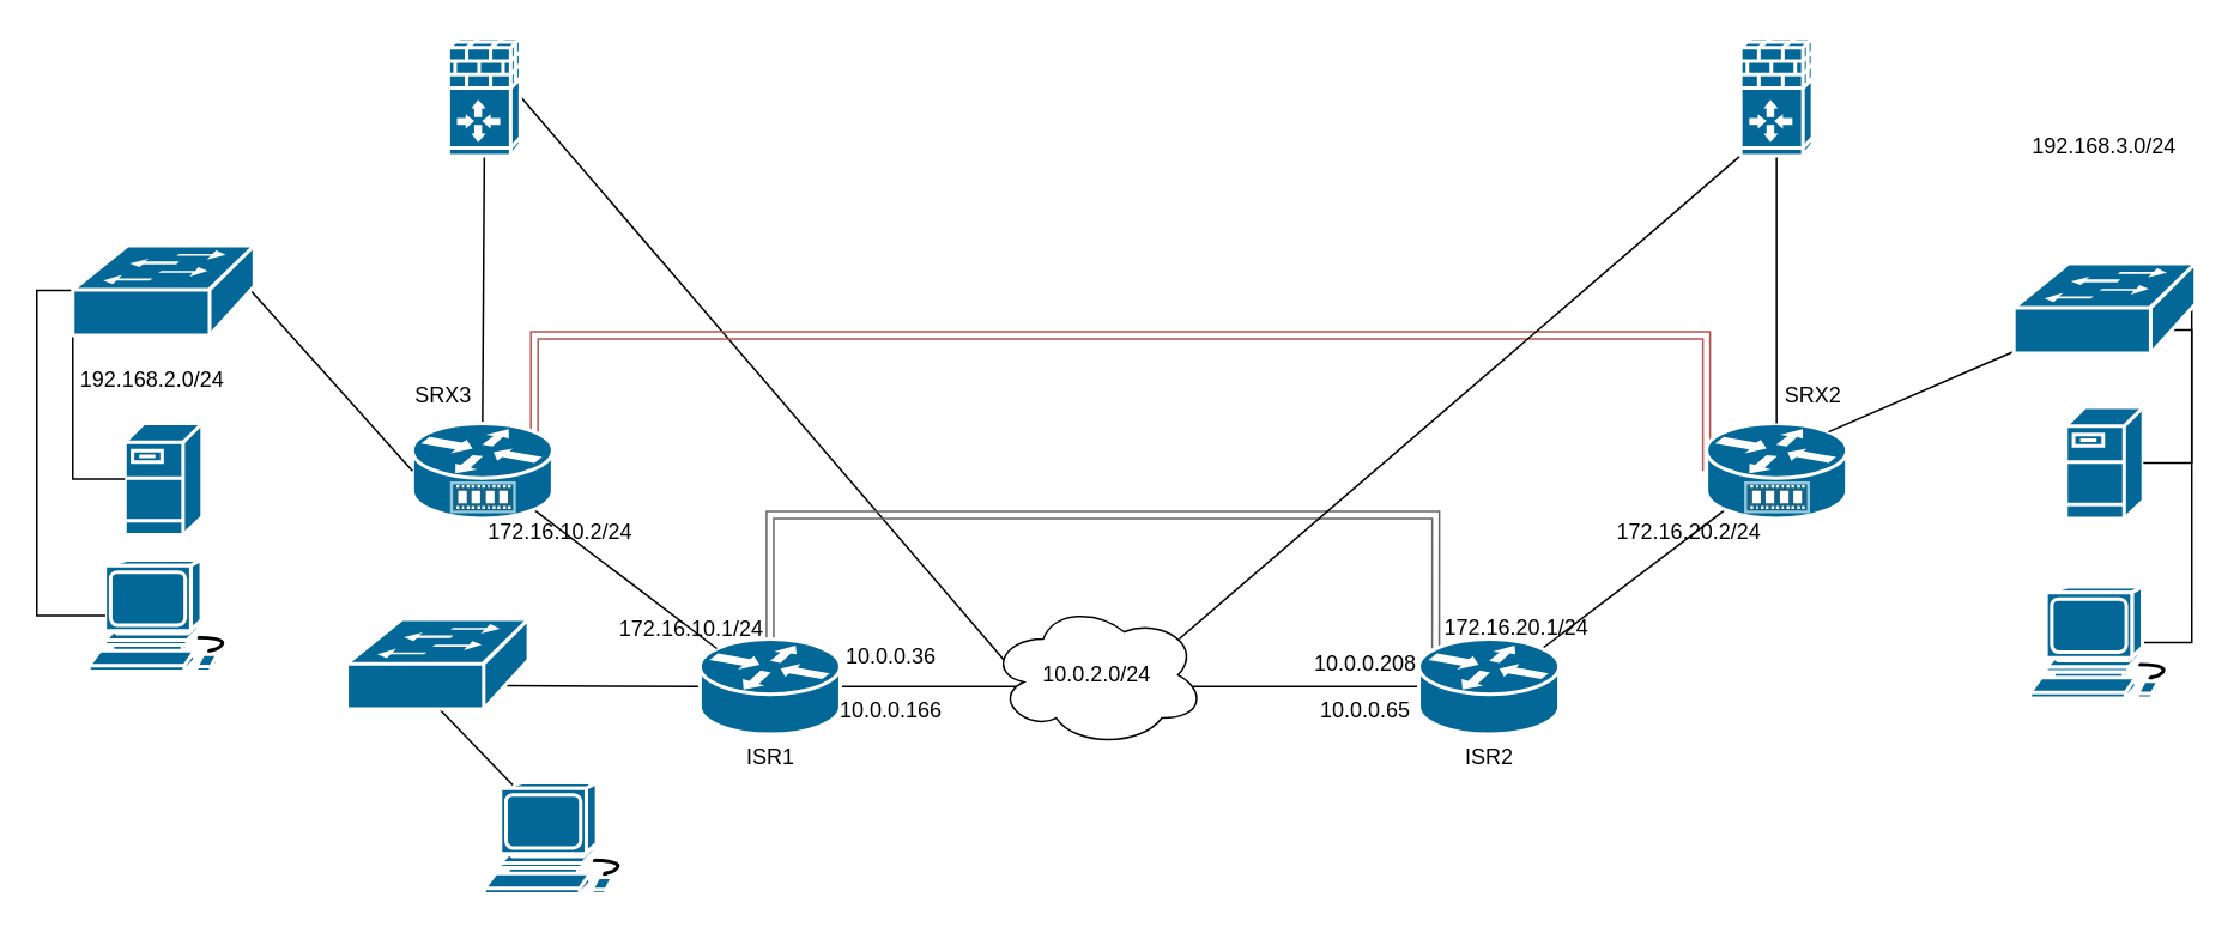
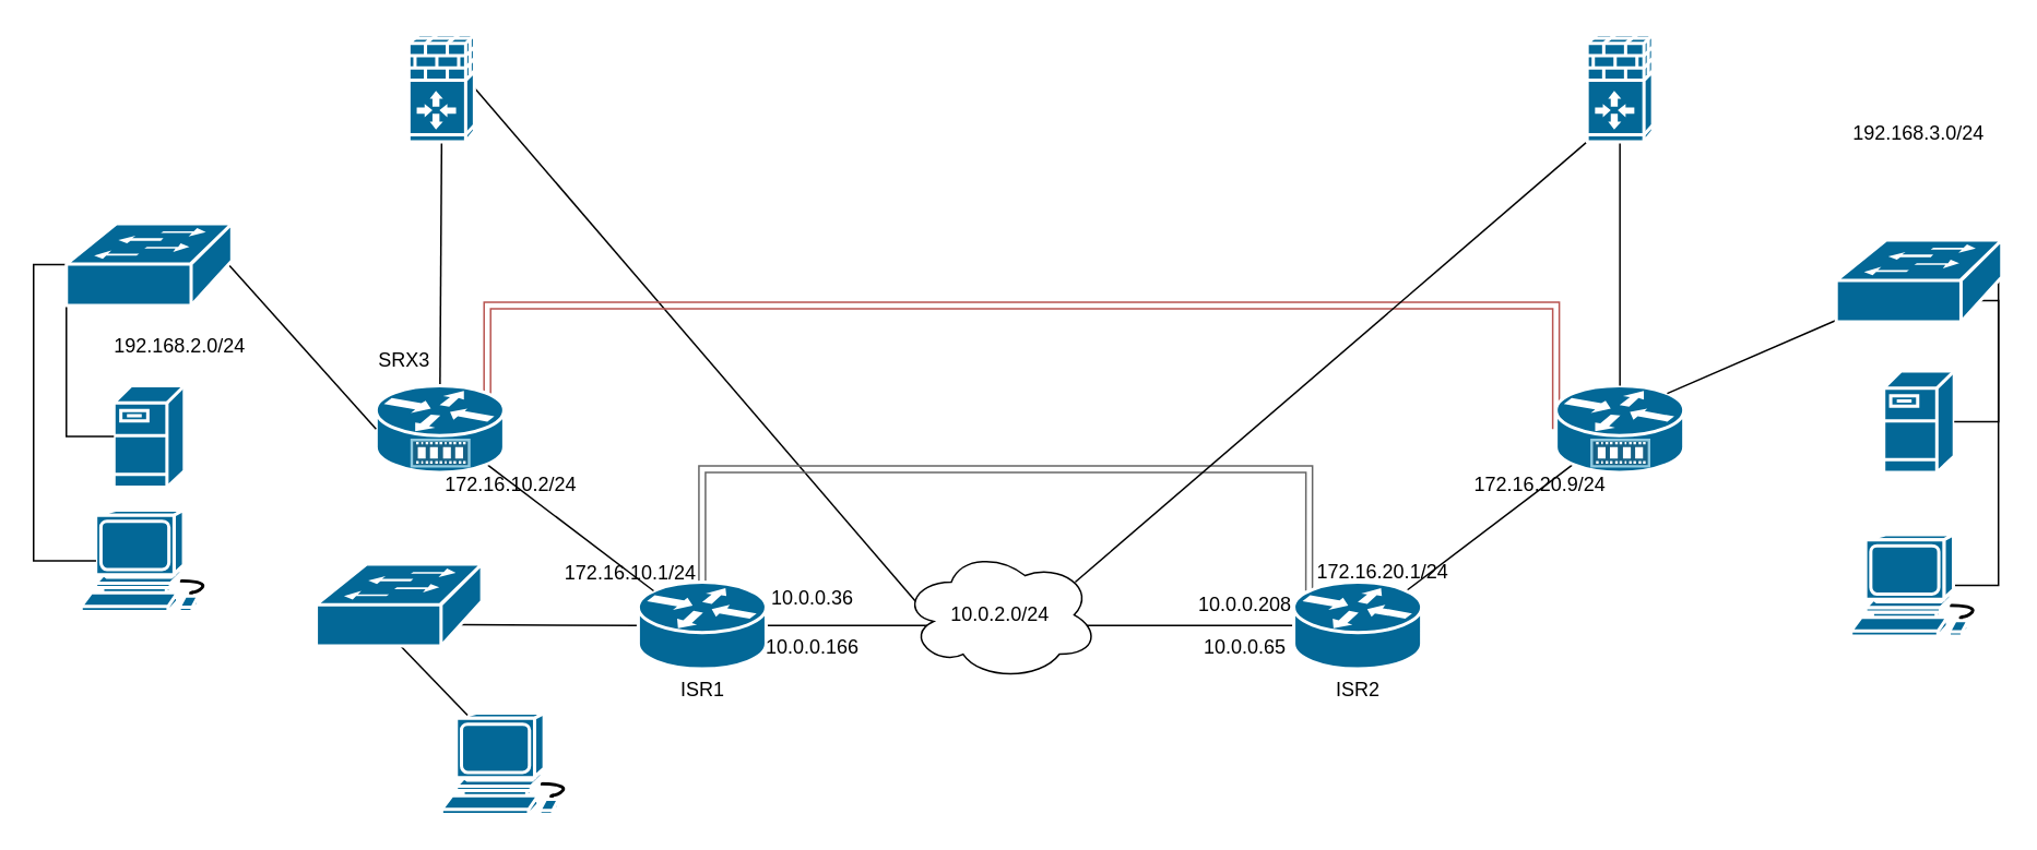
  <mxCell id="0" />
  <mxCell id="1" parent="0" />
  <mxCell id="2" style="edgeStyle=none;rounded=0;orthogonalLoop=1;jettySize=auto;html=1;exitX=1;exitY=0.5;exitDx=0;exitDy=0;exitPerimeter=0;entryX=0.07;entryY=0.4;entryDx=0;entryDy=0;entryPerimeter=0;endArrow=none;endFill=0;" edge="1" parent="1" source="4" target="17"><mxGeometry relative="1" as="geometry" /></mxCell>
  <mxCell id="3" style="edgeStyle=none;rounded=0;orthogonalLoop=1;jettySize=auto;html=1;exitX=0.5;exitY=1;exitDx=0;exitDy=0;exitPerimeter=0;entryX=0.5;entryY=0;entryDx=0;entryDy=0;entryPerimeter=0;endArrow=none;endFill=0;" edge="1" parent="1" source="4" target="15"><mxGeometry relative="1" as="geometry" /></mxCell>
  <mxCell id="4" value="" style="shape=mxgraph.cisco.security.ios_firewall;html=1;dashed=0;fillColor=#036897;strokeColor=#ffffff;strokeWidth=2;verticalLabelPosition=bottom;verticalAlign=top;rounded=0;shadow=0;comic=0;fontFamily=Verdana;fontSize=12;" parent="1" vertex="1"><mxGeometry x="249" y="20" width="40" height="66" as="geometry" /></mxCell>
  <mxCell id="5" style="edgeStyle=none;rounded=0;orthogonalLoop=1;jettySize=auto;html=1;exitX=1;exitY=0.5;exitDx=0;exitDy=0;exitPerimeter=0;entryX=0;entryY=0.5;entryDx=0;entryDy=0;entryPerimeter=0;endArrow=none;endFill=0;" edge="1" parent="1" source="8" target="10"><mxGeometry relative="1" as="geometry" /></mxCell>
  <mxCell id="6" style="edgeStyle=none;rounded=0;orthogonalLoop=1;jettySize=auto;html=1;exitX=0;exitY=0.5;exitDx=0;exitDy=0;exitPerimeter=0;entryX=0.87;entryY=0.74;entryDx=0;entryDy=0;entryPerimeter=0;endArrow=none;endFill=0;" edge="1" parent="1" source="8" target="33"><mxGeometry relative="1" as="geometry" /></mxCell>
  <mxCell id="7" style="edgeStyle=orthogonalEdgeStyle;shape=link;curved=1;rounded=0;orthogonalLoop=1;jettySize=auto;html=1;exitX=0.5;exitY=0;exitDx=0;exitDy=0;exitPerimeter=0;entryX=0.12;entryY=0.1;entryDx=0;entryDy=0;entryPerimeter=0;endArrow=none;endFill=0;fillColor=#f5f5f5;strokeColor=#666666;gradientColor=#b3b3b3;" edge="1" parent="1" source="8" target="10"><mxGeometry relative="1" as="geometry"><Array as="points"><mxPoint x="428" y="286" /><mxPoint x="798" y="286" /></Array></mxGeometry></mxCell>
  <mxCell id="8" value="" style="shape=mxgraph.cisco.routers.router;html=1;dashed=0;fillColor=#036897;strokeColor=#ffffff;strokeWidth=2;verticalLabelPosition=bottom;verticalAlign=top;rounded=0;shadow=0;comic=0;fontFamily=Verdana;fontSize=12;" parent="1" vertex="1"><mxGeometry x="389" y="355" width="78" height="53" as="geometry" /></mxCell>
  <mxCell id="9" style="edgeStyle=none;rounded=0;orthogonalLoop=1;jettySize=auto;html=1;exitX=0.88;exitY=0.1;exitDx=0;exitDy=0;exitPerimeter=0;entryX=0.13;entryY=0.91;entryDx=0;entryDy=0;entryPerimeter=0;endArrow=none;endFill=0;" edge="1" parent="1" source="10" target="16"><mxGeometry relative="1" as="geometry" /></mxCell>
  <mxCell id="10" value="" style="shape=mxgraph.cisco.routers.router;html=1;dashed=0;fillColor=#036897;strokeColor=#ffffff;strokeWidth=2;verticalLabelPosition=bottom;verticalAlign=top;rounded=0;shadow=0;comic=0;fontFamily=Verdana;fontSize=12;" parent="1" vertex="1"><mxGeometry x="789" y="355" width="78" height="53" as="geometry" /></mxCell>
  <mxCell id="11" value="" style="shape=mxgraph.cisco.servers.fileserver;sketch=0;html=1;pointerEvents=1;dashed=0;fillColor=#036897;strokeColor=#ffffff;strokeWidth=2;verticalLabelPosition=bottom;verticalAlign=top;align=center;outlineConnect=0;" vertex="1" parent="1"><mxGeometry x="69" y="235" width="43" height="62" as="geometry" /></mxCell>
  <mxCell id="12" value="" style="shape=mxgraph.cisco.computers_and_peripherals.workstation;sketch=0;html=1;pointerEvents=1;dashed=0;fillColor=#036897;strokeColor=#ffffff;strokeWidth=2;verticalLabelPosition=bottom;verticalAlign=top;align=center;outlineConnect=0;" vertex="1" parent="1"><mxGeometry x="269" y="435" width="83" height="62" as="geometry" /></mxCell>
  <mxCell id="13" style="edgeStyle=none;rounded=0;orthogonalLoop=1;jettySize=auto;html=1;exitX=0.87;exitY=0.91;exitDx=0;exitDy=0;exitPerimeter=0;entryX=0.12;entryY=0.1;entryDx=0;entryDy=0;entryPerimeter=0;endArrow=none;endFill=0;" edge="1" parent="1" source="15" target="8"><mxGeometry relative="1" as="geometry" /></mxCell>
  <mxCell id="14" style="edgeStyle=orthogonalEdgeStyle;shape=link;curved=1;rounded=0;orthogonalLoop=1;jettySize=auto;html=1;exitX=0.87;exitY=0.09;exitDx=0;exitDy=0;exitPerimeter=0;entryX=0;entryY=0.5;entryDx=0;entryDy=0;entryPerimeter=0;endArrow=none;endFill=0;fillColor=#f8cecc;gradientColor=#ea6b66;strokeColor=#b85450;" edge="1" parent="1" source="15" target="16"><mxGeometry relative="1" as="geometry"><Array as="points"><mxPoint x="297" y="186" /><mxPoint x="949" y="186" /></Array></mxGeometry></mxCell>
  <mxCell id="15" value="" style="shape=mxgraph.cisco.routers.service_router;sketch=0;html=1;pointerEvents=1;dashed=0;fillColor=#036897;strokeColor=#ffffff;strokeWidth=2;verticalLabelPosition=bottom;verticalAlign=top;align=center;outlineConnect=0;" vertex="1" parent="1"><mxGeometry x="229" y="235" width="78" height="53" as="geometry" /></mxCell>
  <mxCell id="16" value="" style="shape=mxgraph.cisco.routers.service_router;sketch=0;html=1;pointerEvents=1;dashed=0;fillColor=#036897;strokeColor=#ffffff;strokeWidth=2;verticalLabelPosition=bottom;verticalAlign=top;align=center;outlineConnect=0;" vertex="1" parent="1"><mxGeometry x="949" y="235" width="78" height="53" as="geometry" /></mxCell>
  <mxCell id="17" value="10.0.2.0/24" style="ellipse;shape=cloud;whiteSpace=wrap;html=1;" vertex="1" parent="1"><mxGeometry x="550" y="335" width="120" height="80" as="geometry" /></mxCell>
  <mxCell id="18" style="edgeStyle=none;rounded=0;orthogonalLoop=1;jettySize=auto;html=1;exitX=0;exitY=1;exitDx=0;exitDy=0;exitPerimeter=0;entryX=0.88;entryY=0.25;entryDx=0;entryDy=0;entryPerimeter=0;endArrow=none;endFill=0;" edge="1" parent="1" source="20" target="17"><mxGeometry relative="1" as="geometry" /></mxCell>
  <mxCell id="19" style="edgeStyle=none;rounded=0;orthogonalLoop=1;jettySize=auto;html=1;exitX=0.5;exitY=1;exitDx=0;exitDy=0;exitPerimeter=0;entryX=0.5;entryY=0;entryDx=0;entryDy=0;entryPerimeter=0;endArrow=none;endFill=0;" edge="1" parent="1" source="20" target="16"><mxGeometry relative="1" as="geometry" /></mxCell>
  <mxCell id="20" value="" style="shape=mxgraph.cisco.security.ios_firewall;html=1;dashed=0;fillColor=#036897;strokeColor=#ffffff;strokeWidth=2;verticalLabelPosition=bottom;verticalAlign=top;rounded=0;shadow=0;comic=0;fontFamily=Verdana;fontSize=12;" vertex="1" parent="1"><mxGeometry x="968" y="20" width="40" height="66" as="geometry" /></mxCell>
  <mxCell id="21" value="" style="shape=mxgraph.cisco.servers.fileserver;sketch=0;html=1;pointerEvents=1;dashed=0;fillColor=#036897;strokeColor=#ffffff;strokeWidth=2;verticalLabelPosition=bottom;verticalAlign=top;align=center;outlineConnect=0;" vertex="1" parent="1"><mxGeometry x="1149" y="226" width="43" height="62" as="geometry" /></mxCell>
  <mxCell id="22" value="" style="shape=mxgraph.cisco.computers_and_peripherals.workstation;sketch=0;html=1;pointerEvents=1;dashed=0;fillColor=#036897;strokeColor=#ffffff;strokeWidth=2;verticalLabelPosition=bottom;verticalAlign=top;align=center;outlineConnect=0;" vertex="1" parent="1"><mxGeometry x="49" y="311" width="83" height="62" as="geometry" /></mxCell>
  <mxCell id="23" style="edgeStyle=orthogonalEdgeStyle;rounded=0;orthogonalLoop=1;jettySize=auto;html=1;exitX=0.755;exitY=0.5;exitDx=0;exitDy=0;exitPerimeter=0;entryX=0.98;entryY=0.5;entryDx=0;entryDy=0;entryPerimeter=0;endArrow=none;endFill=0;" edge="1" parent="1" source="24" target="31"><mxGeometry relative="1" as="geometry"><Array as="points"><mxPoint x="1219" y="357" /></Array></mxGeometry></mxCell>
  <mxCell id="24" value="" style="shape=mxgraph.cisco.computers_and_peripherals.workstation;sketch=0;html=1;pointerEvents=1;dashed=0;fillColor=#036897;strokeColor=#ffffff;strokeWidth=2;verticalLabelPosition=bottom;verticalAlign=top;align=center;outlineConnect=0;" vertex="1" parent="1"><mxGeometry x="1129" y="326" width="83" height="62" as="geometry" /></mxCell>
  <mxCell id="25" style="edgeStyle=orthogonalEdgeStyle;rounded=0;orthogonalLoop=1;jettySize=auto;html=1;exitX=0;exitY=0.98;exitDx=0;exitDy=0;exitPerimeter=0;entryX=0;entryY=0.5;entryDx=0;entryDy=0;entryPerimeter=0;endArrow=none;endFill=0;" edge="1" parent="1" source="28" target="11"><mxGeometry relative="1" as="geometry" /></mxCell>
  <mxCell id="26" style="edgeStyle=orthogonalEdgeStyle;rounded=0;orthogonalLoop=1;jettySize=auto;html=1;exitX=0;exitY=0.5;exitDx=0;exitDy=0;exitPerimeter=0;entryX=0.11;entryY=0.5;entryDx=0;entryDy=0;entryPerimeter=0;endArrow=none;endFill=0;" edge="1" parent="1" source="28" target="22"><mxGeometry relative="1" as="geometry"><Array as="points"><mxPoint x="20" y="161" /><mxPoint x="20" y="342" /></Array></mxGeometry></mxCell>
  <mxCell id="27" style="edgeStyle=none;rounded=0;orthogonalLoop=1;jettySize=auto;html=1;exitX=0.98;exitY=0.5;exitDx=0;exitDy=0;exitPerimeter=0;entryX=0;entryY=0.5;entryDx=0;entryDy=0;entryPerimeter=0;endArrow=none;endFill=0;" edge="1" parent="1" source="28" target="15"><mxGeometry relative="1" as="geometry" /></mxCell>
  <mxCell id="28" value="" style="shape=mxgraph.cisco.switches.workgroup_switch;sketch=0;html=1;pointerEvents=1;dashed=0;fillColor=#036897;strokeColor=#ffffff;strokeWidth=2;verticalLabelPosition=bottom;verticalAlign=top;align=center;outlineConnect=0;" vertex="1" parent="1"><mxGeometry x="40" y="136" width="101" height="50" as="geometry" /></mxCell>
  <mxCell id="29" style="edgeStyle=orthogonalEdgeStyle;rounded=0;orthogonalLoop=1;jettySize=auto;html=1;exitX=0.87;exitY=0.74;exitDx=0;exitDy=0;exitPerimeter=0;entryX=1;entryY=0.5;entryDx=0;entryDy=0;entryPerimeter=0;endArrow=none;endFill=0;" edge="1" parent="1" source="31" target="21"><mxGeometry relative="1" as="geometry"><Array as="points"><mxPoint x="1219" y="183" /><mxPoint x="1219" y="257" /></Array></mxGeometry></mxCell>
  <mxCell id="30" style="edgeStyle=none;rounded=0;orthogonalLoop=1;jettySize=auto;html=1;exitX=0;exitY=0.98;exitDx=0;exitDy=0;exitPerimeter=0;entryX=0.87;entryY=0.09;entryDx=0;entryDy=0;entryPerimeter=0;endArrow=none;endFill=0;" edge="1" parent="1" source="31" target="16"><mxGeometry relative="1" as="geometry" /></mxCell>
  <mxCell id="31" value="" style="shape=mxgraph.cisco.switches.workgroup_switch;sketch=0;html=1;pointerEvents=1;dashed=0;fillColor=#036897;strokeColor=#ffffff;strokeWidth=2;verticalLabelPosition=bottom;verticalAlign=top;align=center;outlineConnect=0;" vertex="1" parent="1"><mxGeometry x="1120" y="146" width="101" height="50" as="geometry" /></mxCell>
  <mxCell id="32" style="edgeStyle=none;rounded=0;orthogonalLoop=1;jettySize=auto;html=1;exitX=0.5;exitY=0.98;exitDx=0;exitDy=0;exitPerimeter=0;entryX=0.19;entryY=0.02;entryDx=0;entryDy=0;entryPerimeter=0;endArrow=none;endFill=0;" edge="1" parent="1" source="33" target="12"><mxGeometry relative="1" as="geometry" /></mxCell>
  <mxCell id="33" value="" style="shape=mxgraph.cisco.switches.workgroup_switch;sketch=0;html=1;pointerEvents=1;dashed=0;fillColor=#036897;strokeColor=#ffffff;strokeWidth=2;verticalLabelPosition=bottom;verticalAlign=top;align=center;outlineConnect=0;" vertex="1" parent="1"><mxGeometry x="192.5" y="344" width="101" height="50" as="geometry" /></mxCell>
  <mxCell id="34" value="ISR1" style="text;html=1;resizable=0;autosize=1;align=center;verticalAlign=middle;points=[];fillColor=none;strokeColor=none;rounded=0;" vertex="1" parent="1"><mxGeometry x="403" y="406" width="50" height="30" as="geometry" /></mxCell>
  <mxCell id="35" value="ISR2" style="text;html=1;resizable=0;autosize=1;align=center;verticalAlign=middle;points=[];fillColor=none;strokeColor=none;rounded=0;" vertex="1" parent="1"><mxGeometry x="803" y="406" width="50" height="30" as="geometry" /></mxCell>
  <mxCell id="36" value="SRX3" style="text;html=1;resizable=0;autosize=1;align=center;verticalAlign=middle;points=[];fillColor=none;strokeColor=none;rounded=0;" vertex="1" parent="1"><mxGeometry x="221" y="205" width="50" height="30" as="geometry" /></mxCell>
- <mxCell id="37" value="SRX2" style="text;html=1;resizable=0;autosize=1;align=center;verticalAlign=middle;points=[];fillColor=none;strokeColor=none;rounded=0;" vertex="1" parent="1"><mxGeometry x="983" y="205" width="50" height="30" as="geometry" /></mxCell>
  <mxCell id="38" value="10.0.0.166" style="text;html=1;resizable=0;autosize=1;align=center;verticalAlign=middle;points=[];fillColor=none;strokeColor=none;rounded=0;" vertex="1" parent="1"><mxGeometry x="455" y="380" width="80" height="30" as="geometry" /></mxCell>
  <mxCell id="39" value="10.0.0.36" style="text;html=1;resizable=0;autosize=1;align=center;verticalAlign=middle;points=[];fillColor=none;strokeColor=none;rounded=0;" vertex="1" parent="1"><mxGeometry x="460" y="350" width="70" height="30" as="geometry" /></mxCell>
  <mxCell id="40" value="10.0.0.65" style="text;html=1;resizable=0;autosize=1;align=center;verticalAlign=middle;points=[];fillColor=none;strokeColor=none;rounded=0;" vertex="1" parent="1"><mxGeometry x="724" y="380" width="70" height="30" as="geometry" /></mxCell>
  <mxCell id="41" value="10.0.0.208" style="text;html=1;resizable=0;autosize=1;align=center;verticalAlign=middle;points=[];fillColor=none;strokeColor=none;rounded=0;" vertex="1" parent="1"><mxGeometry x="719" y="354" width="80" height="30" as="geometry" /></mxCell>
  <mxCell id="42" value="172.16.10.1/24" style="text;html=1;resizable=0;autosize=1;align=center;verticalAlign=middle;points=[];fillColor=none;strokeColor=none;rounded=0;" vertex="1" parent="1"><mxGeometry x="334" y="335" width="100" height="30" as="geometry" /></mxCell>
  <mxCell id="43" value="172.16.10.2/24" style="text;html=1;resizable=0;autosize=1;align=center;verticalAlign=middle;points=[];fillColor=none;strokeColor=none;rounded=0;" vertex="1" parent="1"><mxGeometry x="260.5" y="281" width="100" height="30" as="geometry" /></mxCell>
- <mxCell id="44" value="172.16.20.2/24" style="text;html=1;resizable=0;autosize=1;align=center;verticalAlign=middle;points=[];fillColor=none;strokeColor=none;rounded=0;" vertex="1" parent="1"><mxGeometry x="889" y="281" width="100" height="30" as="geometry" /></mxCell>
+ <mxCell id="44" value="172.16.20.9/24" style="text;html=1;resizable=0;autosize=1;align=center;verticalAlign=middle;points=[];fillColor=none;strokeColor=none;rounded=0;" vertex="1" parent="1"><mxGeometry x="889" y="281" width="100" height="30" as="geometry" /></mxCell>
  <mxCell id="45" value="172.16.20.1/24" style="text;html=1;resizable=0;autosize=1;align=center;verticalAlign=middle;points=[];fillColor=none;strokeColor=none;rounded=0;" vertex="1" parent="1"><mxGeometry x="793" y="334" width="100" height="30" as="geometry" /></mxCell>
- <mxCell id="46" value="192.168.2.0/24" style="text;html=1;resizable=0;autosize=1;align=center;verticalAlign=middle;points=[];fillColor=none;strokeColor=none;rounded=0;" vertex="1" parent="1"><mxGeometry x="34" y="196" width="100" height="30" as="geometry" /></mxCell>
+ <mxCell id="46" value="192.168.2.0/24" style="text;html=1;resizable=0;autosize=1;align=center;verticalAlign=middle;points=[];fillColor=none;strokeColor=none;rounded=0;" vertex="1" parent="1"><mxGeometry x="59" y="196" width="100" height="30" as="geometry" /></mxCell>
  <mxCell id="47" value="192.168.3.0/24" style="text;html=1;resizable=0;autosize=1;align=center;verticalAlign=middle;points=[];fillColor=none;strokeColor=none;rounded=0;" vertex="1" parent="1"><mxGeometry x="1120" y="66" width="100" height="30" as="geometry" /></mxCell>
